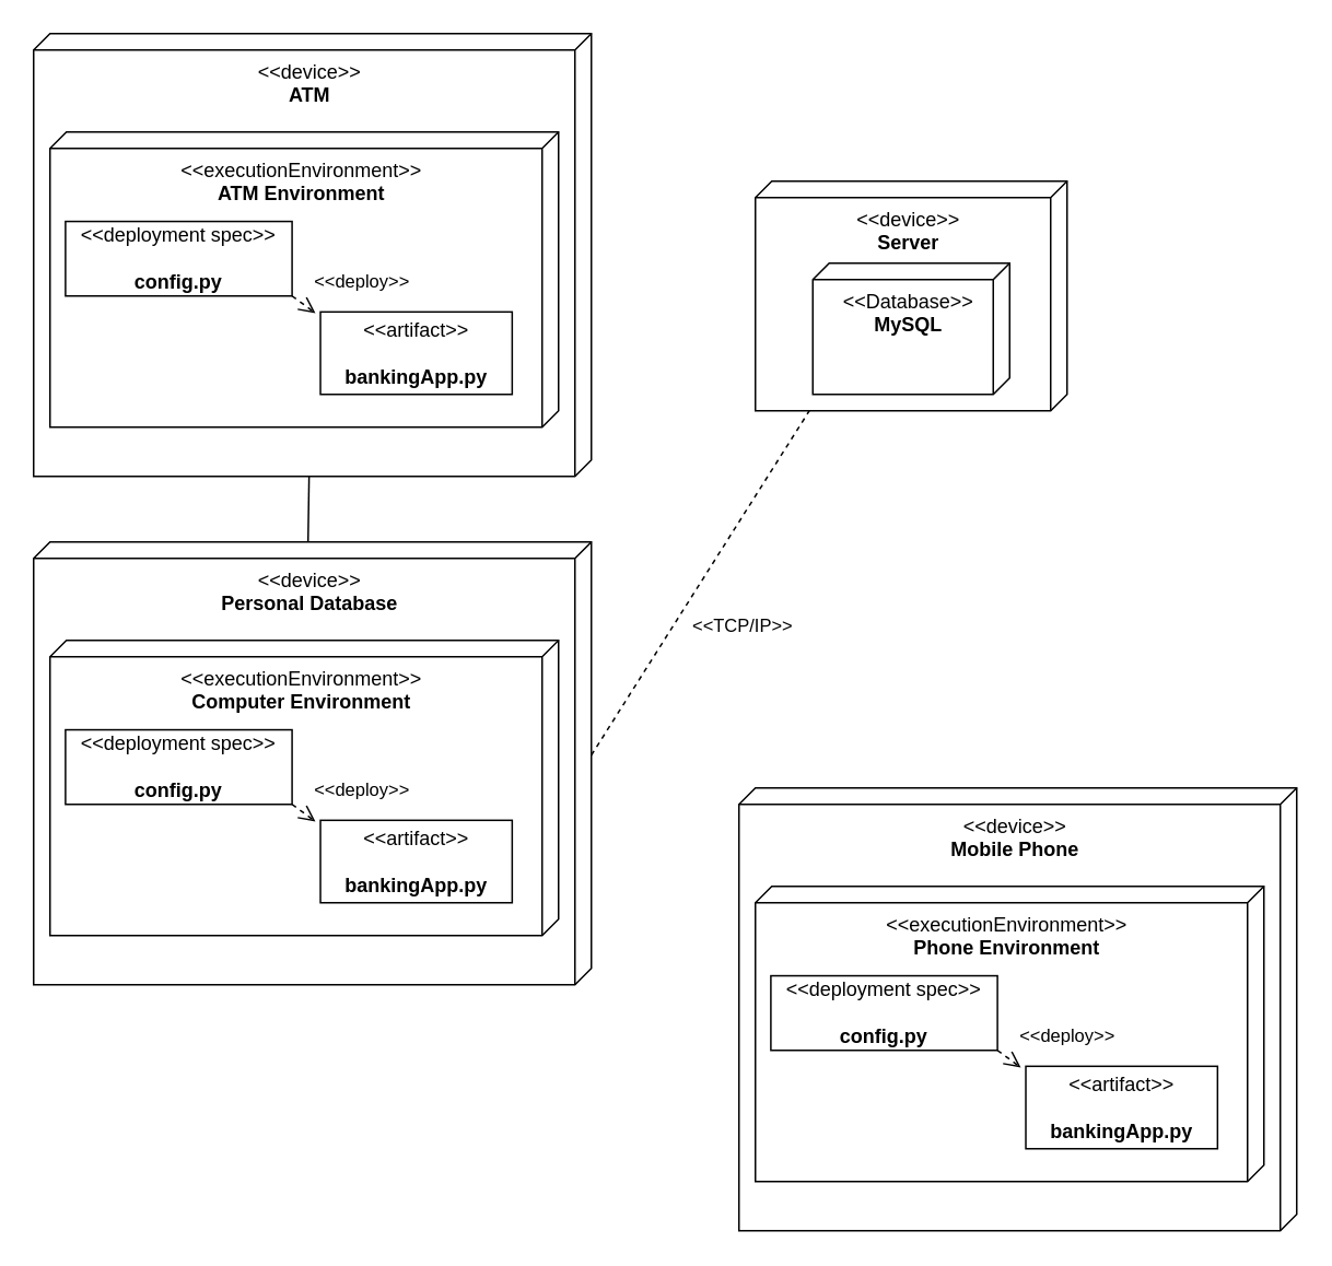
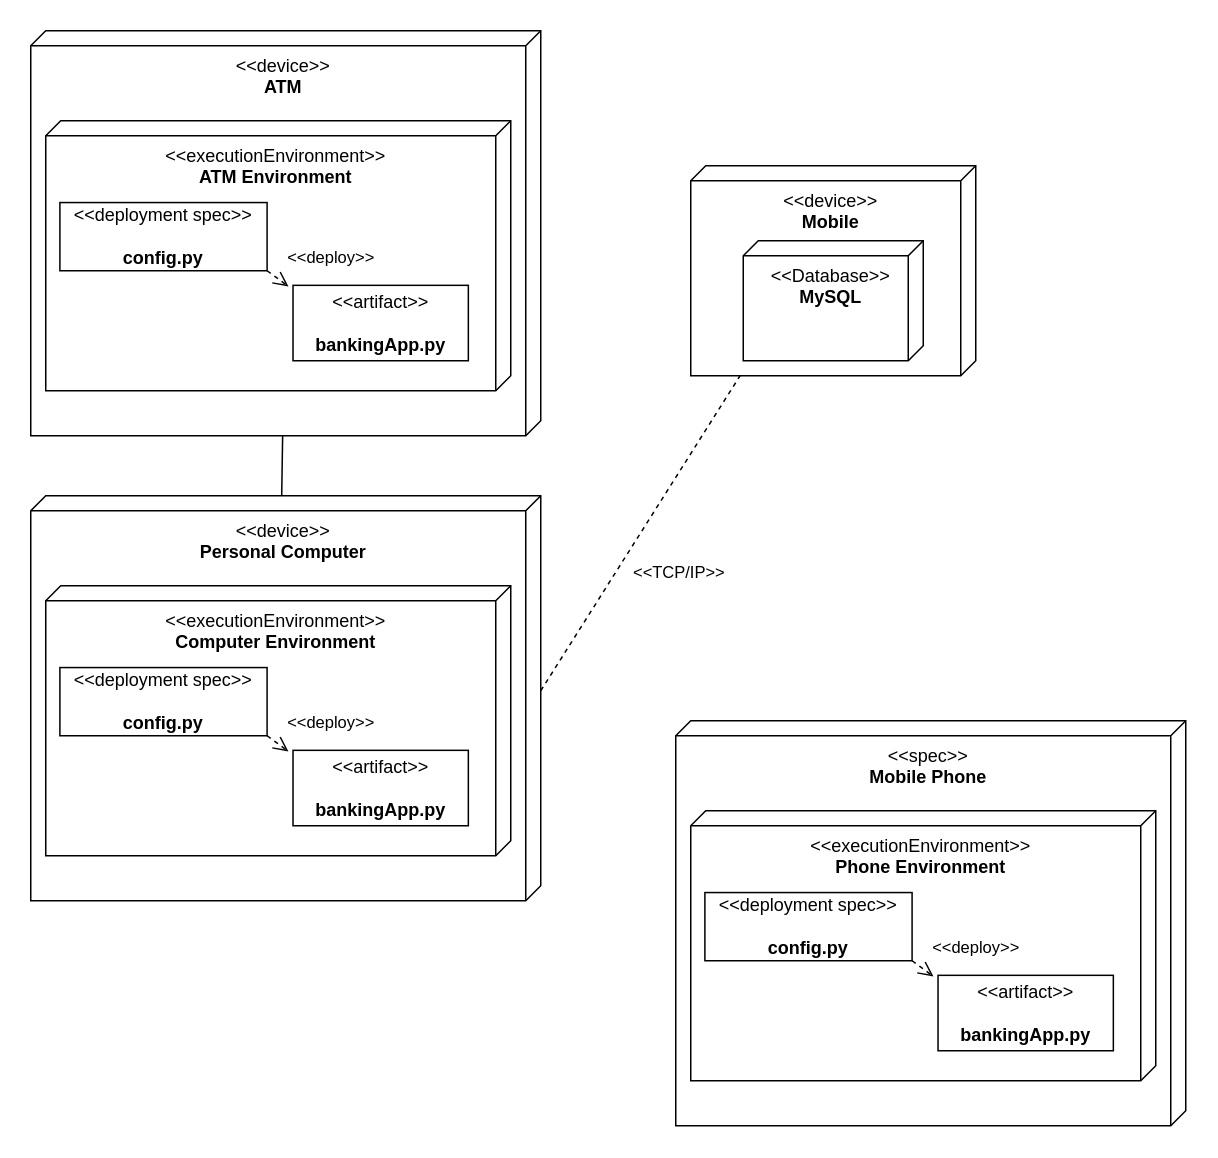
  <mxCell id="0" />
  <mxCell id="1" parent="0" />
  <mxCell id="2" value="" style="edgeStyle=none;html=1;" edge="1" parent="1" source="3" target="11"><mxGeometry relative="1" as="geometry" /></mxCell>
  <mxCell id="3" value="&amp;lt;&amp;lt;device&amp;gt;&amp;gt;&lt;br&gt;&lt;b&gt;ATM&lt;/b&gt;" style="verticalAlign=top;align=center;shape=cube;size=10;direction=south;fontStyle=0;html=1;boundedLbl=1;spacingLeft=5;" vertex="1" parent="1"><mxGeometry x="20" y="20" width="340" height="270" as="geometry" /></mxCell>
  <mxCell id="4" value="&amp;lt;&amp;lt;executionEnvironment&amp;gt;&amp;gt;&lt;br&gt;&lt;b&gt;ATM Environment&lt;/b&gt;" style="verticalAlign=top;align=center;shape=cube;size=10;direction=south;html=1;boundedLbl=1;spacingLeft=5;" vertex="1" parent="3"><mxGeometry width="310" height="180" relative="1" as="geometry"><mxPoint x="10" y="60" as="offset" /></mxGeometry></mxCell>
  <mxCell id="5" value="&amp;lt;&amp;lt;deployment spec&amp;gt;&amp;gt;&lt;br&gt;&lt;br&gt;&lt;b&gt;config.py&lt;/b&gt;" style="html=1;align=center;verticalAlign=middle;dashed=0;" vertex="1" parent="3"><mxGeometry x="19.43" y="114.54" width="138.13" height="45.46" as="geometry" /></mxCell>
  <mxCell id="6" value="&amp;lt;&amp;lt;artifact&amp;gt;&amp;gt;&lt;br&gt;&lt;br&gt;&lt;b&gt;bankingApp.py&lt;/b&gt;" style="html=1;align=center;verticalAlign=middle;dashed=0;" vertex="1" parent="3"><mxGeometry x="174.85" y="169.72" width="116.88" height="50.28" as="geometry" /></mxCell>
  <mxCell id="7" value="&amp;lt;&amp;lt;deploy&amp;gt;&amp;gt;" style="endArrow=open;startArrow=none;endFill=0;startFill=0;endSize=8;html=1;verticalAlign=bottom;dashed=1;labelBackgroundColor=none;exitX=1;exitY=1;exitDx=0;exitDy=0;entryX=-0.026;entryY=0.014;entryDx=0;entryDy=0;entryPerimeter=0;" edge="1" parent="3" source="5" target="6"><mxGeometry x="1" y="30" width="160" relative="1" as="geometry"><mxPoint x="350.625" y="270" as="sourcePoint" /><mxPoint x="520.625" y="270" as="targetPoint" /><mxPoint x="10" y="14" as="offset" /></mxGeometry></mxCell>
- <mxCell id="8" value="&amp;lt;&amp;lt;device&amp;gt;&amp;gt;&lt;br&gt;&lt;b&gt;Server&lt;/b&gt;" style="verticalAlign=top;align=center;shape=cube;size=10;direction=south;fontStyle=0;html=1;boundedLbl=1;spacingLeft=5;" vertex="1" parent="1"><mxGeometry x="460" y="110" width="190" height="140" as="geometry" /></mxCell>
+ <mxCell id="8" value="&amp;lt;&amp;lt;device&amp;gt;&amp;gt;&lt;br&gt;&lt;b&gt;Mobile&lt;/b&gt;" style="verticalAlign=top;align=center;shape=cube;size=10;direction=south;fontStyle=0;html=1;boundedLbl=1;spacingLeft=5;" vertex="1" parent="1"><mxGeometry x="460" y="110" width="190" height="140" as="geometry" /></mxCell>
  <mxCell id="9" value="&amp;lt;&amp;lt;Database&amp;gt;&amp;gt;&lt;br&gt;&lt;b&gt;MySQL&lt;/b&gt;" style="verticalAlign=top;align=center;shape=cube;size=10;direction=south;html=1;boundedLbl=1;spacingLeft=5;" vertex="1" parent="8"><mxGeometry width="120" height="80" relative="1" as="geometry"><mxPoint x="35" y="50" as="offset" /></mxGeometry></mxCell>
- <mxCell id="10" value="&amp;lt;&amp;lt;device&amp;gt;&amp;gt;&lt;br&gt;&lt;b&gt;Personal Database&lt;/b&gt;" style="verticalAlign=top;align=center;shape=cube;size=10;direction=south;fontStyle=0;html=1;boundedLbl=1;spacingLeft=5;" vertex="1" parent="1"><mxGeometry x="20" y="330" width="340" height="270" as="geometry" /></mxCell>
+ <mxCell id="10" value="&amp;lt;&amp;lt;device&amp;gt;&amp;gt;&lt;br&gt;&lt;b&gt;Personal Computer&lt;/b&gt;" style="verticalAlign=top;align=center;shape=cube;size=10;direction=south;fontStyle=0;html=1;boundedLbl=1;spacingLeft=5;" vertex="1" parent="1"><mxGeometry x="20" y="330" width="340" height="270" as="geometry" /></mxCell>
  <mxCell id="11" value="&amp;lt;&amp;lt;executionEnvironment&amp;gt;&amp;gt;&lt;br&gt;&lt;b&gt;Computer Environment&lt;/b&gt;" style="verticalAlign=top;align=center;shape=cube;size=10;direction=south;html=1;boundedLbl=1;spacingLeft=5;" vertex="1" parent="10"><mxGeometry width="310" height="180" relative="1" as="geometry"><mxPoint x="10" y="60" as="offset" /></mxGeometry></mxCell>
  <mxCell id="12" value="&amp;lt;&amp;lt;deployment spec&amp;gt;&amp;gt;&lt;br&gt;&lt;br&gt;&lt;b&gt;config.py&lt;/b&gt;" style="html=1;align=center;verticalAlign=middle;dashed=0;" vertex="1" parent="10"><mxGeometry x="19.43" y="114.54" width="138.13" height="45.46" as="geometry" /></mxCell>
  <mxCell id="13" value="&amp;lt;&amp;lt;artifact&amp;gt;&amp;gt;&lt;br&gt;&lt;br&gt;&lt;b&gt;bankingApp.py&lt;/b&gt;" style="html=1;align=center;verticalAlign=middle;dashed=0;" vertex="1" parent="10"><mxGeometry x="174.85" y="169.72" width="116.88" height="50.28" as="geometry" /></mxCell>
  <mxCell id="14" value="&amp;lt;&amp;lt;deploy&amp;gt;&amp;gt;" style="endArrow=open;startArrow=none;endFill=0;startFill=0;endSize=8;html=1;verticalAlign=bottom;dashed=1;labelBackgroundColor=none;exitX=1;exitY=1;exitDx=0;exitDy=0;entryX=-0.026;entryY=0.014;entryDx=0;entryDy=0;entryPerimeter=0;" edge="1" parent="10" source="12" target="13"><mxGeometry x="1" y="30" width="160" relative="1" as="geometry"><mxPoint x="350.625" y="270" as="sourcePoint" /><mxPoint x="520.625" y="270" as="targetPoint" /><mxPoint x="10" y="14" as="offset" /></mxGeometry></mxCell>
  <mxCell id="15" value="&amp;lt;&amp;lt;TCP/IP&amp;gt;&amp;gt;" style="html=1;verticalAlign=bottom;labelBackgroundColor=none;endArrow=none;endFill=0;endSize=6;align=left;entryX=1;entryY=0.827;entryDx=0;entryDy=0;entryPerimeter=0;exitX=0;exitY=0;exitDx=130;exitDy=0;exitPerimeter=0;dashed=1;" edge="1" parent="1" source="10" target="8"><mxGeometry x="-0.266" y="-13" relative="1" as="geometry"><mxPoint x="370" y="190" as="sourcePoint" /><mxPoint x="468.67" y="190.84" as="targetPoint" /><mxPoint as="offset" /></mxGeometry></mxCell>
- <mxCell id="16" value="&amp;lt;&amp;lt;device&amp;gt;&amp;gt;&lt;br&gt;&lt;b&gt;Mobile Phone&lt;/b&gt;" style="verticalAlign=top;align=center;shape=cube;size=10;direction=south;fontStyle=0;html=1;boundedLbl=1;spacingLeft=5;" vertex="1" parent="1"><mxGeometry x="450" y="480" width="340" height="270" as="geometry" /></mxCell>
+ <mxCell id="16" value="&amp;lt;&amp;lt;spec&amp;gt;&amp;gt;&lt;br&gt;&lt;b&gt;Mobile Phone&lt;/b&gt;" style="verticalAlign=top;align=center;shape=cube;size=10;direction=south;fontStyle=0;html=1;boundedLbl=1;spacingLeft=5;" vertex="1" parent="1"><mxGeometry x="450" y="480" width="340" height="270" as="geometry" /></mxCell>
  <mxCell id="17" value="&amp;lt;&amp;lt;executionEnvironment&amp;gt;&amp;gt;&lt;br&gt;&lt;b&gt;Phone Environment&lt;/b&gt;" style="verticalAlign=top;align=center;shape=cube;size=10;direction=south;html=1;boundedLbl=1;spacingLeft=5;" vertex="1" parent="16"><mxGeometry width="310" height="180" relative="1" as="geometry"><mxPoint x="10" y="60" as="offset" /></mxGeometry></mxCell>
  <mxCell id="18" value="&amp;lt;&amp;lt;deployment spec&amp;gt;&amp;gt;&lt;br&gt;&lt;br&gt;&lt;b&gt;config.py&lt;/b&gt;" style="html=1;align=center;verticalAlign=middle;dashed=0;" vertex="1" parent="16"><mxGeometry x="19.43" y="114.54" width="138.13" height="45.46" as="geometry" /></mxCell>
  <mxCell id="19" value="&amp;lt;&amp;lt;artifact&amp;gt;&amp;gt;&lt;br&gt;&lt;br&gt;&lt;b&gt;bankingApp.py&lt;/b&gt;" style="html=1;align=center;verticalAlign=middle;dashed=0;" vertex="1" parent="16"><mxGeometry x="174.85" y="169.72" width="116.88" height="50.28" as="geometry" /></mxCell>
  <mxCell id="20" value="&amp;lt;&amp;lt;deploy&amp;gt;&amp;gt;" style="endArrow=open;startArrow=none;endFill=0;startFill=0;endSize=8;html=1;verticalAlign=bottom;dashed=1;labelBackgroundColor=none;exitX=1;exitY=1;exitDx=0;exitDy=0;entryX=-0.026;entryY=0.014;entryDx=0;entryDy=0;entryPerimeter=0;" edge="1" parent="16" source="18" target="19"><mxGeometry x="1" y="30" width="160" relative="1" as="geometry"><mxPoint x="350.625" y="270" as="sourcePoint" /><mxPoint x="520.625" y="270" as="targetPoint" /><mxPoint x="10" y="14" as="offset" /></mxGeometry></mxCell>
